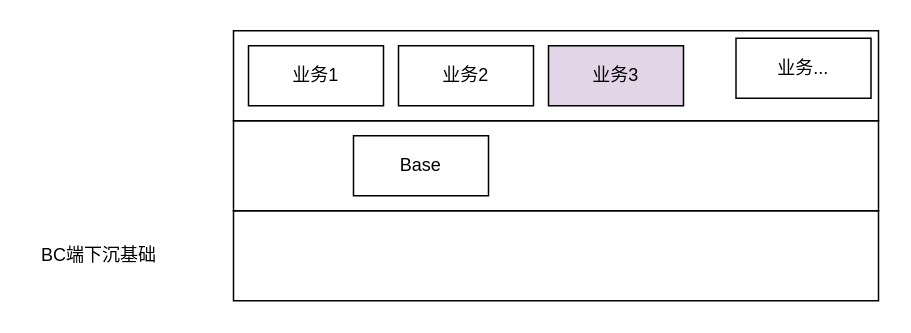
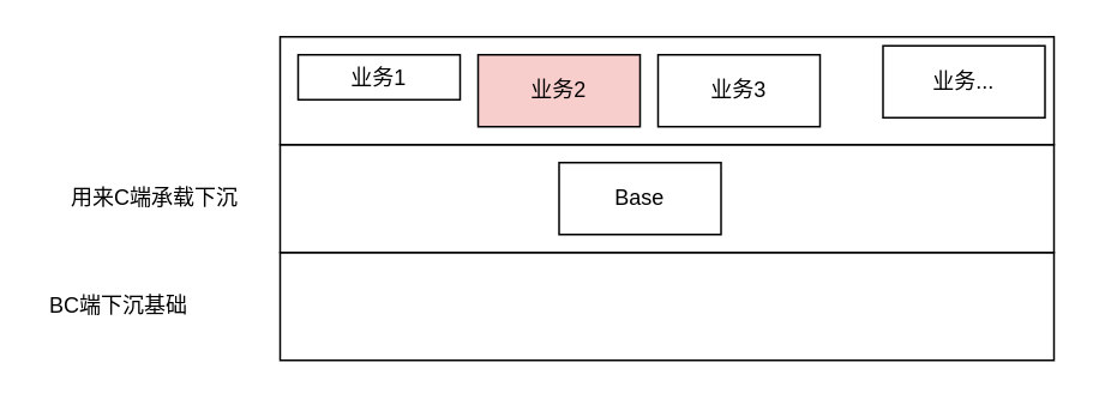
  <mxCell id="0" />
  <mxCell id="1" parent="0" />
  <mxCell id="2" value="" style="whiteSpace=wrap;html=1;" vertex="1" parent="1"><mxGeometry x="155" y="140" width="430" height="60" as="geometry" /></mxCell>
  <mxCell id="3" value="" style="whiteSpace=wrap;html=1;" vertex="1" parent="1"><mxGeometry x="155" y="80" width="430" height="60" as="geometry" /></mxCell>
  <mxCell id="4" value="" style="whiteSpace=wrap;html=1;" vertex="1" parent="1"><mxGeometry x="155" y="20" width="430" height="60" as="geometry" /></mxCell>
- <mxCell id="5" value="业务1" style="whiteSpace=wrap;html=1;" vertex="1" parent="1"><mxGeometry x="165" y="30" width="90" height="40" as="geometry" /></mxCell>
- <mxCell id="6" value="&lt;span&gt;业务2&lt;/span&gt;" style="whiteSpace=wrap;html=1;" vertex="1" parent="1"><mxGeometry x="265" y="30" width="90" height="40" as="geometry" /></mxCell>
- <mxCell id="7" value="&lt;span&gt;业务3&lt;/span&gt;" style="whiteSpace=wrap;html=1;fillColor=#e1d5e7;" vertex="1" parent="1"><mxGeometry x="365" y="30" width="90" height="40" as="geometry" /></mxCell>
+ <mxCell id="5" value="业务1" style="whiteSpace=wrap;html=1;" vertex="1" parent="1"><mxGeometry x="165" y="30" width="90" height="25" as="geometry" /></mxCell>
+ <mxCell id="6" value="&lt;span&gt;业务2&lt;/span&gt;" style="whiteSpace=wrap;html=1;fillColor=#f8cecc;" vertex="1" parent="1"><mxGeometry x="265" y="30" width="90" height="40" as="geometry" /></mxCell>
+ <mxCell id="7" value="&lt;span&gt;业务3&lt;/span&gt;" style="whiteSpace=wrap;html=1;" vertex="1" parent="1"><mxGeometry x="365" y="30" width="90" height="40" as="geometry" /></mxCell>
  <mxCell id="8" value="&lt;span&gt;业务...&lt;/span&gt;" style="whiteSpace=wrap;html=1;" vertex="1" parent="1"><mxGeometry x="490" y="25" width="90" height="40" as="geometry" /></mxCell>
+ <mxCell id="9" value="用来C端承载下沉" style="text;html=1;align=center;verticalAlign=middle;resizable=0;points=[];autosize=1;" vertex="1" parent="1"><mxGeometry x="30" y="100" width="110" height="20" as="geometry" /></mxCell>
  <mxCell id="10" value="BC端下沉基础" style="text;html=1;align=center;verticalAlign=middle;resizable=0;points=[];autosize=1;" vertex="1" parent="1"><mxGeometry x="20" y="160" width="90" height="20" as="geometry" /></mxCell>
- <mxCell id="11" value="Base" style="whiteSpace=wrap;html=1;" vertex="1" parent="1"><mxGeometry x="235" y="90" width="90" height="40" as="geometry" /></mxCell>
+ <mxCell id="11" value="Base" style="whiteSpace=wrap;html=1;" vertex="1" parent="1"><mxGeometry x="310" y="90" width="90" height="40" as="geometry" /></mxCell>
